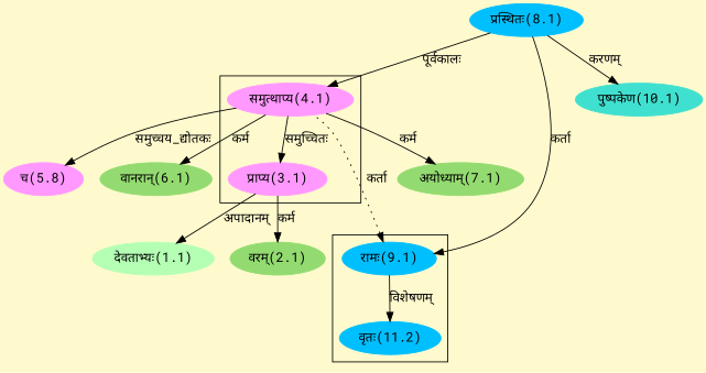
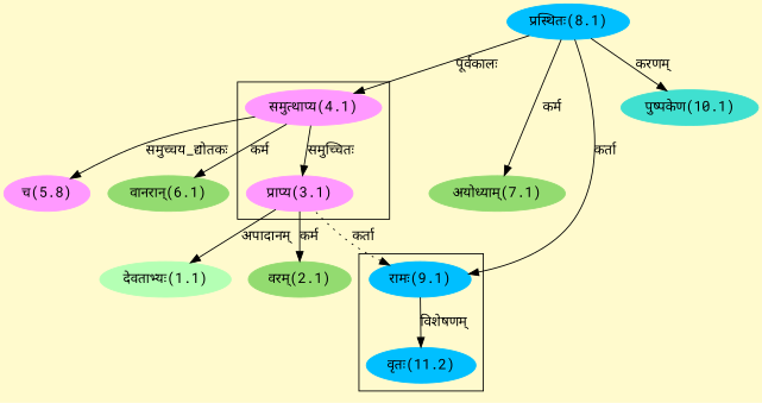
  digraph {
    bgcolor=lemonchiffon1
    compound=true
    fontname="Roboto Mono"
    rankdir=BT
    node [color="#FF99FF" fontname="Roboto Mono" style=filled]
    edge [dir=back fontname="Roboto Mono"]
    n1 [label="प्राप्य(3.1)"]
    n2 [label="समुत्थाप्य(4.1)"]
    n3 [color="#00BFFF" label="वृतः(11.2)"]
    n4 [color="#00BFFF" label="रामः(9.1)"]
    n5 [color="#00BFFF" label="प्रस्थितः(8.1)"]
    n6 [color="#B4FFB4" label="देवताभ्यः(1.1)"]
    n7 [color="#93DB70" label="वरम्(2.1)"]
    n8 [label="च(5.8)"]
    n9 [color="#93DB70" label="वानरान्(6.1)"]
    n10 [color="#93DB70" label="अयोध्याम्(7.1)"]
    n11 [color="#40E0D0" label="पुष्पकेण(10.1)"]
    subgraph cluster_1 {
      n1
      n2
    }
    subgraph cluster_2 {
      n3
      n4
    }
    n1 -> n2 [label="समुच्चितः"]
    n2 -> n5 [label="पूर्वकालः"]
    n3 -> n4 [label="विशेषणम्"]
-   n4 -> n2 [label="कर्ता" style=dotted]
+   n4 -> n1 [label="कर्ता" style=dotted]
    n4 -> n5 [label="कर्ता"]
    n6 -> n1 [label="अपादानम्"]
    n7 -> n1 [label="कर्म"]
    n8 -> n2 [label="समुच्चय_द्योतकः"]
    n9 -> n2 [label="कर्म"]
-   n10 -> n2 [label="कर्म"]
+   n10 -> n5 [label="कर्म"]
    n11 -> n5 [label="करणम्"]
  }
